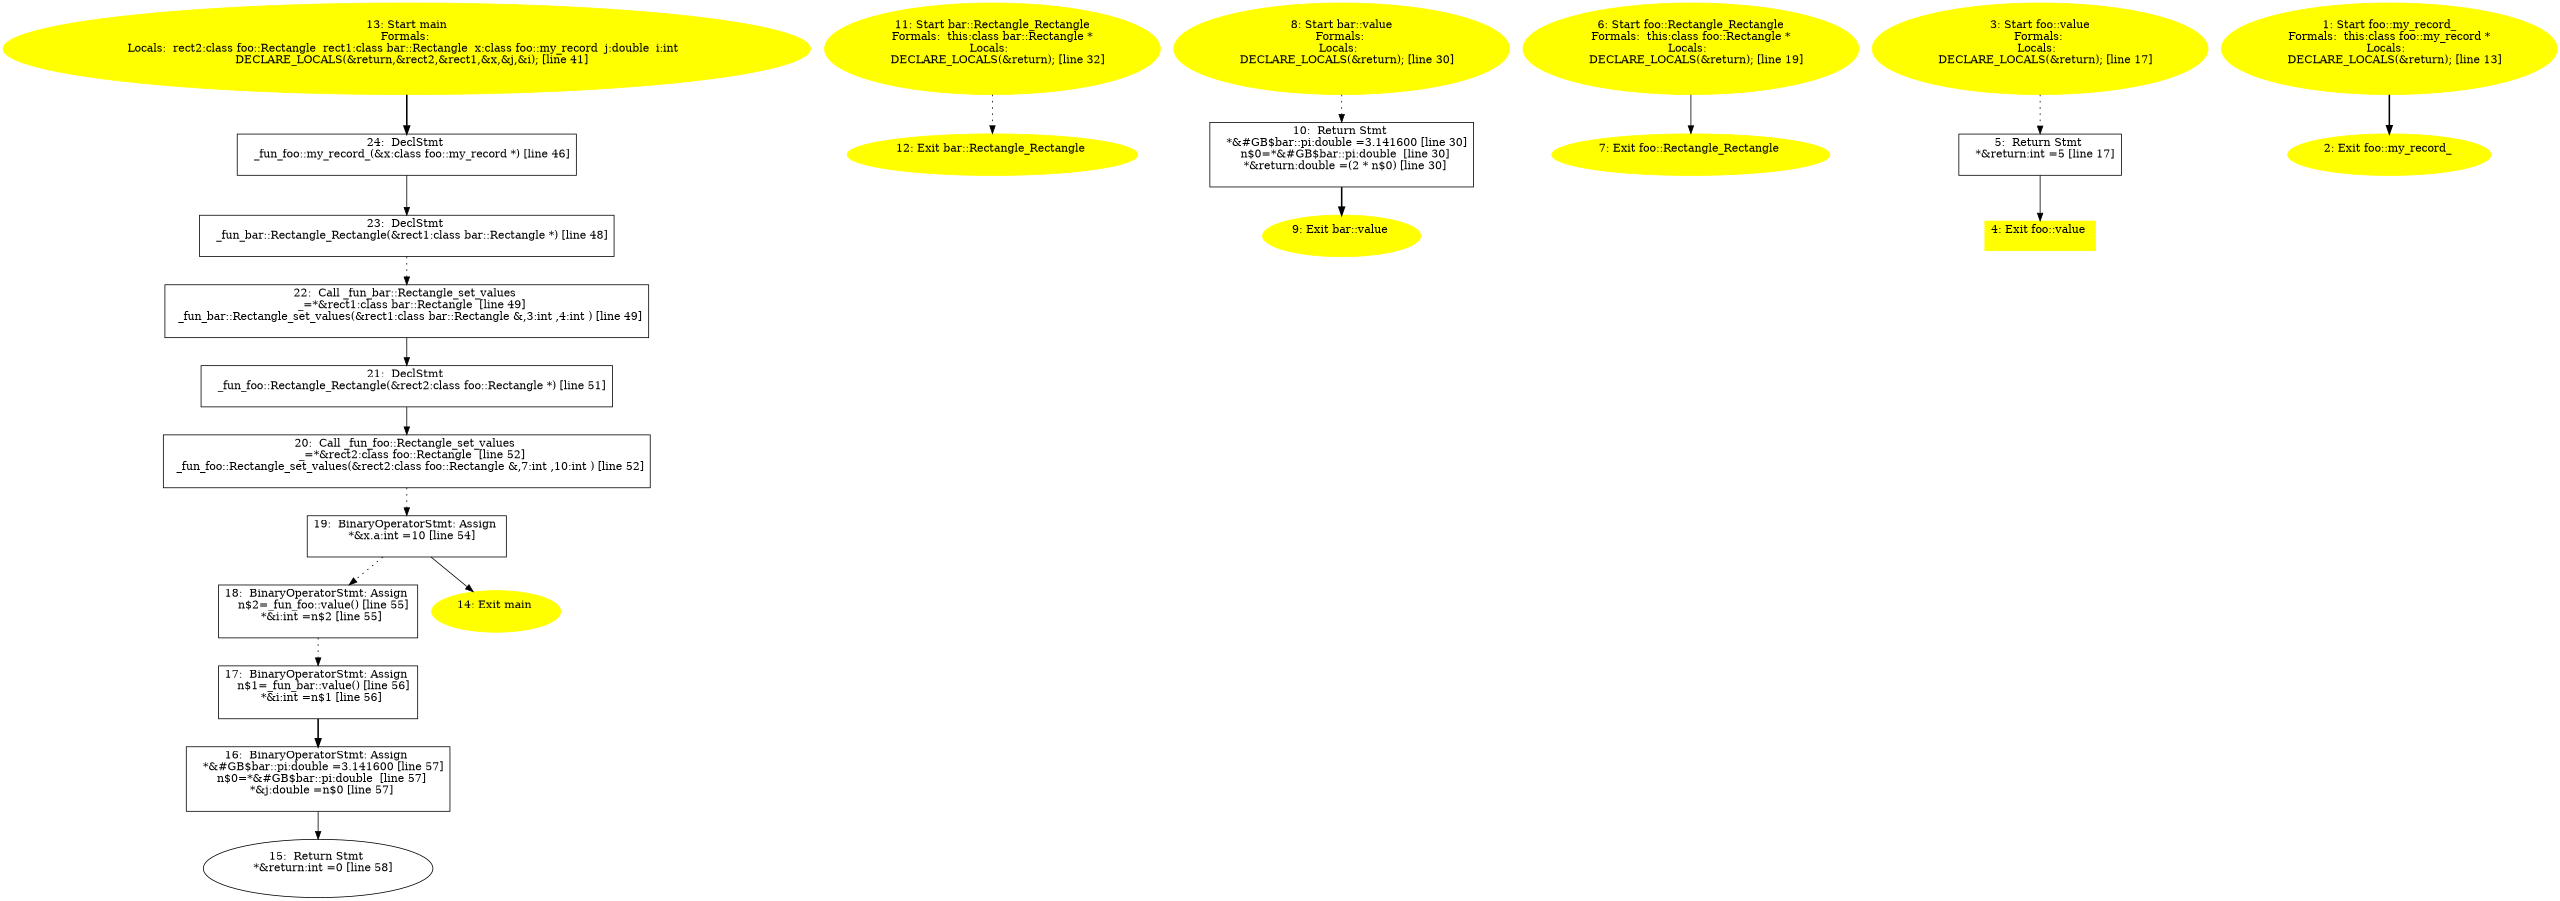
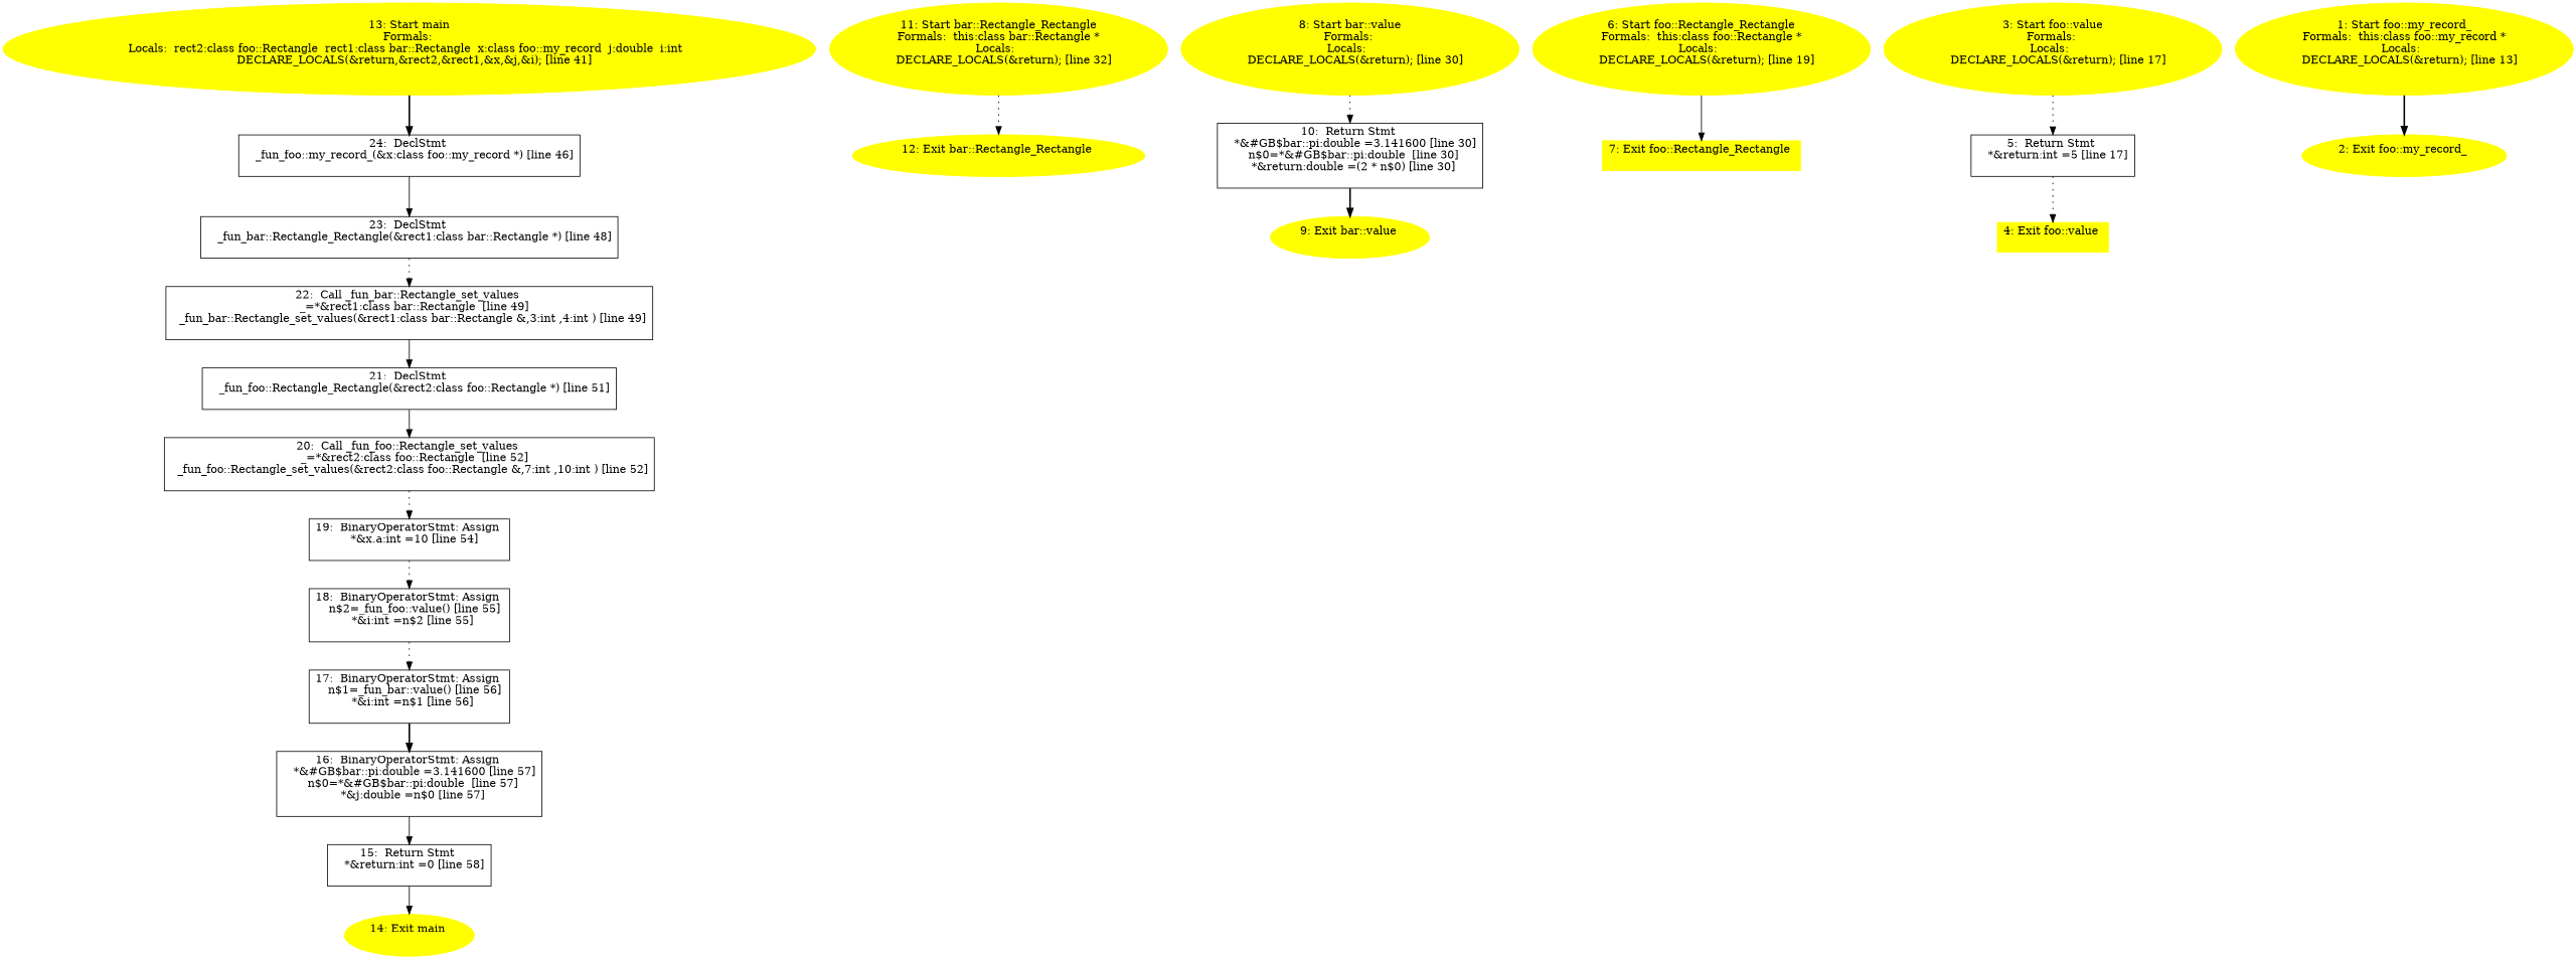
  digraph {
    node [shape=box]
    edge [style=dotted]
    n1 [label="24:  DeclStmt \n   _fun_foo::my_record_(&x:class foo::my_record *) [line 46]\n "]
    n2 [label="23:  DeclStmt \n   _fun_bar::Rectangle_Rectangle(&rect1:class bar::Rectangle *) [line 48]\n "]
    n3 [label="22:  Call _fun_bar::Rectangle_set_values \n   _=*&rect1:class bar::Rectangle  [line 49]\n  _fun_bar::Rectangle_set_values(&rect1:class bar::Rectangle &,3:int ,4:int ) [line 49]\n "]
    n4 [label="21:  DeclStmt \n   _fun_foo::Rectangle_Rectangle(&rect2:class foo::Rectangle *) [line 51]\n "]
    n5 [label="20:  Call _fun_foo::Rectangle_set_values \n   _=*&rect2:class foo::Rectangle  [line 52]\n  _fun_foo::Rectangle_set_values(&rect2:class foo::Rectangle &,7:int ,10:int ) [line 52]\n "]
    n6 [label="19:  BinaryOperatorStmt: Assign \n   *&x.a:int =10 [line 54]\n "]
    n7 [label="18:  BinaryOperatorStmt: Assign \n   n$2=_fun_foo::value() [line 55]\n  *&i:int =n$2 [line 55]\n "]
    n8 [label="17:  BinaryOperatorStmt: Assign \n   n$1=_fun_bar::value() [line 56]\n  *&i:int =n$1 [line 56]\n "]
    n9 [label="16:  BinaryOperatorStmt: Assign \n   *&#GB$bar::pi:double =3.141600 [line 57]\n  n$0=*&#GB$bar::pi:double  [line 57]\n  *&j:double =n$0 [line 57]\n "]
-   n10 [label="15:  Return Stmt \n   *&return:int =0 [line 58]\n " shape=ellipse]
+   n10 [label="15:  Return Stmt \n   *&return:int =0 [line 58]\n "]
    n11 [color=yellow label="14: Exit main \n  " style=filled shape=""]
    n12 [color=yellow label="13: Start main\nFormals: \nLocals:  rect2:class foo::Rectangle  rect1:class bar::Rectangle  x:class foo::my_record  j:double  i:int  \n   DECLARE_LOCALS(&return,&rect2,&rect1,&x,&j,&i); [line 41]\n " style=filled shape=""]
    n13 [color=yellow label="12: Exit bar::Rectangle_Rectangle \n  " style=filled shape=""]
    n14 [color=yellow label="11: Start bar::Rectangle_Rectangle\nFormals:  this:class bar::Rectangle *\nLocals:  \n   DECLARE_LOCALS(&return); [line 32]\n " style=filled shape=""]
    n15 [label="10:  Return Stmt \n   *&#GB$bar::pi:double =3.141600 [line 30]\n  n$0=*&#GB$bar::pi:double  [line 30]\n  *&return:double =(2 * n$0) [line 30]\n "]
    n16 [color=yellow label="9: Exit bar::value \n  " style=filled shape=""]
    n17 [color=yellow label="8: Start bar::value\nFormals: \nLocals:  \n   DECLARE_LOCALS(&return); [line 30]\n " style=filled shape=""]
-   n18 [color=yellow label="7: Exit foo::Rectangle_Rectangle \n  " style=filled shape=""]
+   n18 [color=yellow label="7: Exit foo::Rectangle_Rectangle \n  " style=filled]
    n19 [color=yellow label="6: Start foo::Rectangle_Rectangle\nFormals:  this:class foo::Rectangle *\nLocals:  \n   DECLARE_LOCALS(&return); [line 19]\n " style=filled shape=""]
    n20 [label="5:  Return Stmt \n   *&return:int =5 [line 17]\n "]
    n21 [color=yellow label="4: Exit foo::value \n  " style=filled]
    n22 [color=yellow label="3: Start foo::value\nFormals: \nLocals:  \n   DECLARE_LOCALS(&return); [line 17]\n " style=filled shape=""]
    n23 [color=yellow label="2: Exit foo::my_record_ \n  " style=filled shape=""]
    n24 [color=yellow label="1: Start foo::my_record_\nFormals:  this:class foo::my_record *\nLocals:  \n   DECLARE_LOCALS(&return); [line 13]\n " style=filled shape=""]
    n1 -> n2 [style=solid]
    n2 -> n3
    n3 -> n4 [style=solid]
    n4 -> n5 [style=solid]
    n5 -> n6
    n6 -> n7
    n7 -> n8
    n8 -> n9 [style=bold]
    n9 -> n10 [style=solid]
-   n6 -> n11 [style=solid]
+   n10 -> n11 [style=solid]
    n12 -> n1 [style=bold]
    n14 -> n13
    n15 -> n16 [style=bold]
    n17 -> n15
    n19 -> n18 [style=solid]
-   n20 -> n21 [style=solid]
+   n20 -> n21
    n22 -> n20
    n24 -> n23 [style=bold]
  }
